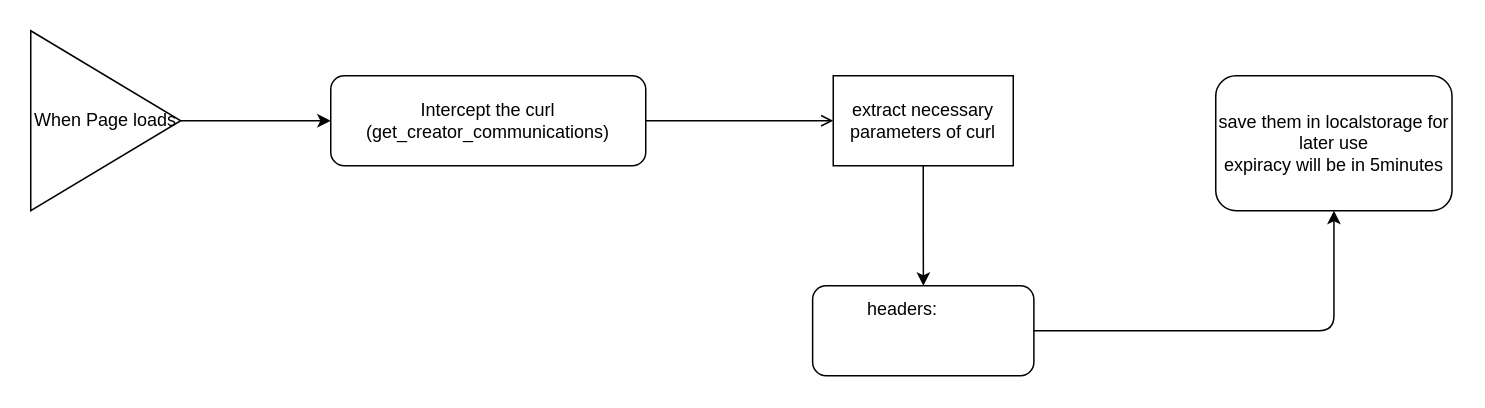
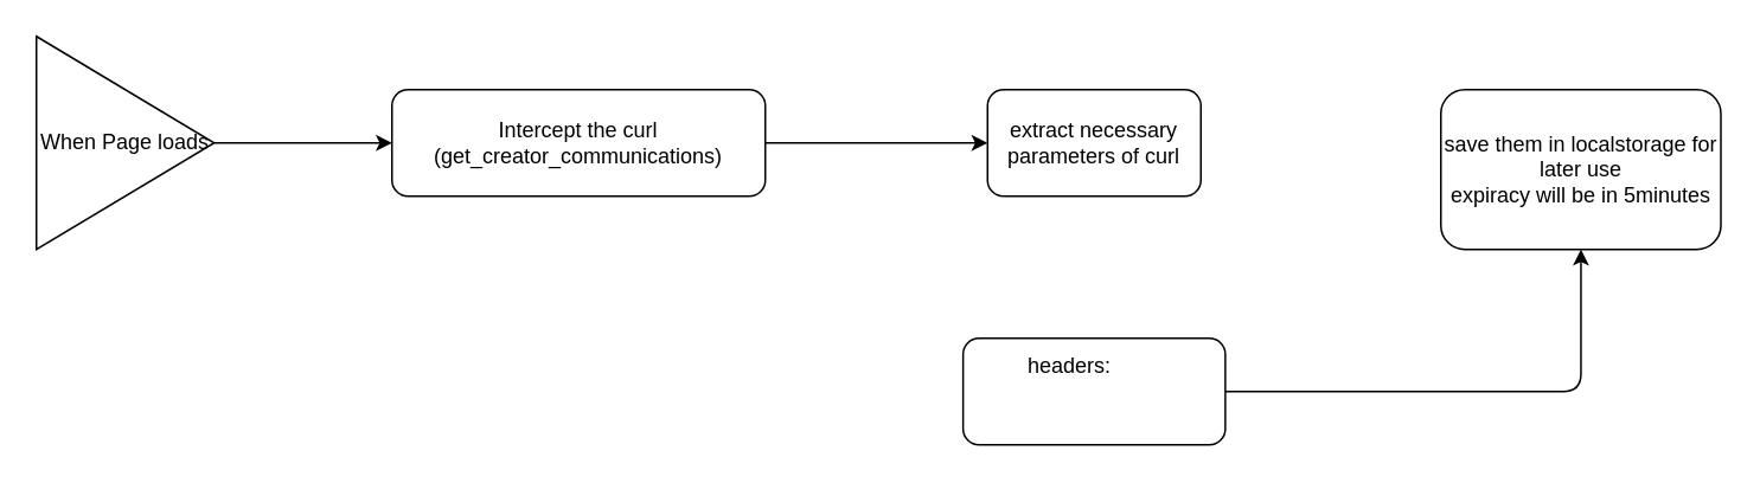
  <mxCell id="0" />
  <mxCell id="1" parent="0" />
  <mxCell id="2" style="edgeStyle=orthogonalEdgeStyle;html=1;" edge="1" parent="1" source="3" target="5"><mxGeometry relative="1" as="geometry" /></mxCell>
  <mxCell id="3" value="When Page loads" style="triangle;whiteSpace=wrap;html=1;" vertex="1" parent="1"><mxGeometry x="20" y="20" width="100" height="120" as="geometry" /></mxCell>
- <mxCell id="4" value="" style="edgeStyle=orthogonalEdgeStyle;html=1;endArrow=open;" edge="1" parent="1" source="5" target="7"><mxGeometry relative="1" as="geometry" /></mxCell>
+ <mxCell id="4" value="" style="edgeStyle=orthogonalEdgeStyle;html=1;" edge="1" parent="1" source="5" target="7"><mxGeometry relative="1" as="geometry" /></mxCell>
  <mxCell id="5" value="Intercept the curl&lt;br&gt;(get_creator_communications)" style="rounded=1;whiteSpace=wrap;html=1;" vertex="1" parent="1"><mxGeometry x="220" y="50" width="210" height="60" as="geometry" /></mxCell>
- <mxCell id="6" value="" style="edgeStyle=orthogonalEdgeStyle;html=1;" edge="1" parent="1" source="7" target="9"><mxGeometry relative="1" as="geometry" /></mxCell>
- <mxCell id="7" value="extract necessary parameters of curl" style="whiteSpace=wrap;html=1;rounded=0;" vertex="1" parent="1"><mxGeometry x="555" y="50" width="120" height="60" as="geometry" /></mxCell>
+ <mxCell id="7" value="extract necessary parameters of curl" style="whiteSpace=wrap;html=1;rounded=1;" vertex="1" parent="1"><mxGeometry x="555" y="50" width="120" height="60" as="geometry" /></mxCell>
  <mxCell id="8" value="" style="edgeStyle=orthogonalEdgeStyle;html=1;fontColor=#FFFFFF;" edge="1" parent="1" source="9" target="10"><mxGeometry relative="1" as="geometry" /></mxCell>
  <mxCell id="9" value="&lt;div style=&quot;text-align: left;&quot;&gt;&lt;span style=&quot;background-color: initial;&quot;&gt;headers:&amp;nbsp;&lt;/span&gt;&lt;/div&gt;&lt;font color=&quot;#ffffff&quot;&gt;&lt;span style=&quot;font-family: Inter, system-ui, -apple-system, BlinkMacSystemFont, &amp;quot;Segoe UI&amp;quot;, Roboto, Oxygen, Ubuntu, Cantarell, &amp;quot;Fira Sans&amp;quot;, &amp;quot;Droid Sans&amp;quot;, Helvetica, Arial, sans-serif; background-color: rgb(255, 255, 255);&quot;&gt;&lt;div style=&quot;text-align: left;&quot;&gt;authorization&lt;/div&gt;&lt;/span&gt;&lt;span style=&quot;font-family: Inter, system-ui, -apple-system, BlinkMacSystemFont, &amp;quot;Segoe UI&amp;quot;, Roboto, Oxygen, Ubuntu, Cantarell, &amp;quot;Fira Sans&amp;quot;, &amp;quot;Droid Sans&amp;quot;, Helvetica, Arial, sans-serif; background-color: rgb(255, 255, 255);&quot;&gt;&lt;div style=&quot;text-align: left;&quot;&gt;use&lt;/div&gt;&lt;/span&gt;&lt;/font&gt;" style="whiteSpace=wrap;html=1;rounded=1;" vertex="1" parent="1"><mxGeometry x="541.25" y="190" width="147.5" height="60" as="geometry" /></mxCell>
  <mxCell id="10" value="save them in localstorage for later use&lt;br&gt;expiracy will be in 5minutes" style="whiteSpace=wrap;html=1;rounded=1;" vertex="1" parent="1"><mxGeometry x="810" y="50" width="157.5" height="90" as="geometry" /></mxCell>
